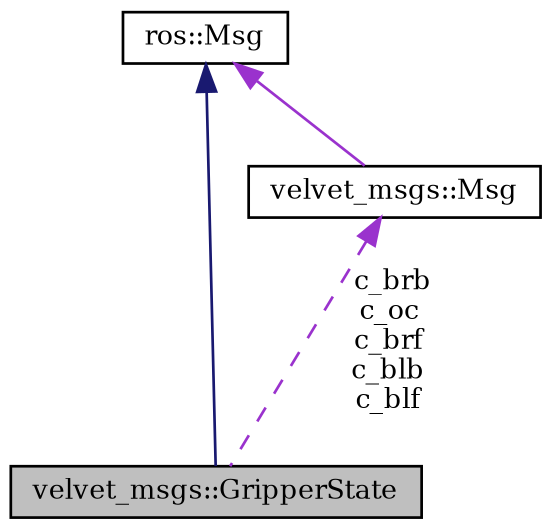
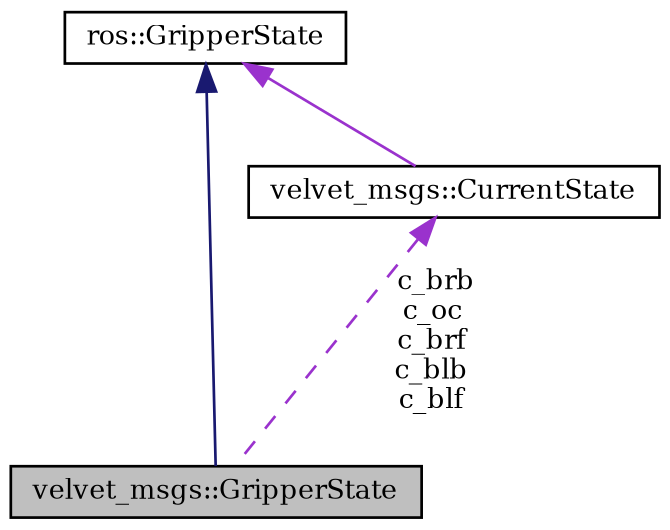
  digraph {
    fontname="DejaVu Serif"
    node [color=black fillcolor=white fontname="DejaVu Serif" fontsize=10 shape=record style=filled]
    edge [color=darkorchid3 dir=back fontname="DejaVu Serif" fontsize=10 labelfontname=Helvetica labelfontsize=10 style=solid]
    n1 [fillcolor=grey75 fontcolor=black height=0.2 label="velvet_msgs::GripperState" width=0.4]
-   n2 [height=0.2 label="ros::Msg" width=0.4]
-   n3 [height=0.2 label="velvet_msgs::Msg" width=0.4]
+   n2 [height=0.2 label="ros::GripperState" width=0.4]
+   n3 [height=0.2 label="velvet_msgs::CurrentState" width=0.4]
    n2 -> n1 [color=midnightblue]
    n2 -> n3
    n3 -> n1 [label=" c_brb\nc_oc\nc_brf\nc_blb\nc_blf" style=dashed]
  }
